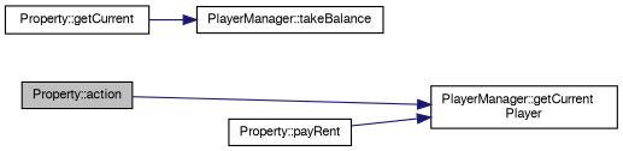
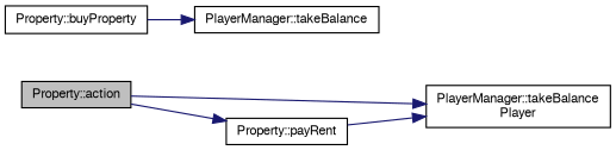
  digraph {
    rankdir=LR
    node [color=black fillcolor=white fontname=FreeSans fontsize=10 shape=record style=filled]
    edge [color=midnightblue fontname=FreeSans fontsize=10 labelfontname=FreeSans labelfontsize=10 style=solid]
    n1 [fillcolor=grey75 fontcolor=black height=0.2 label="Property::action" width=0.4]
-   n2 [height=0.2 label="PlayerManager::getCurrent\lPlayer" width=0.4]
+   n2 [height=0.2 label="PlayerManager::takeBalance\lPlayer" width=0.4]
    n3 [height=0.2 label="Property::payRent" width=0.4]
-   n4 [height=0.2 label="Property::getCurrent" width=0.4]
+   n4 [height=0.2 label="Property::buyProperty" width=0.4]
    n5 [height=0.2 label="PlayerManager::takeBalance" width=0.4]
    n1 -> n2
+   n1 -> n3
    n3 -> n2
    n4 -> n5
  }
